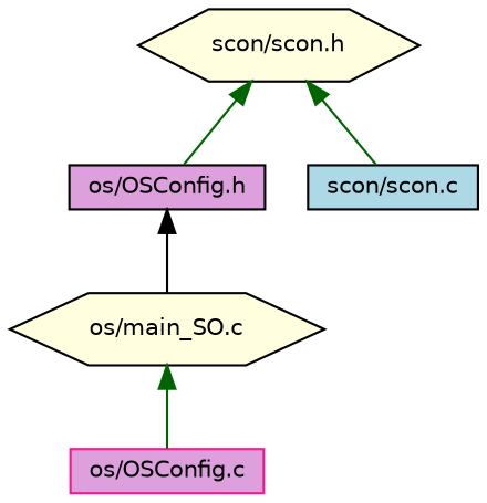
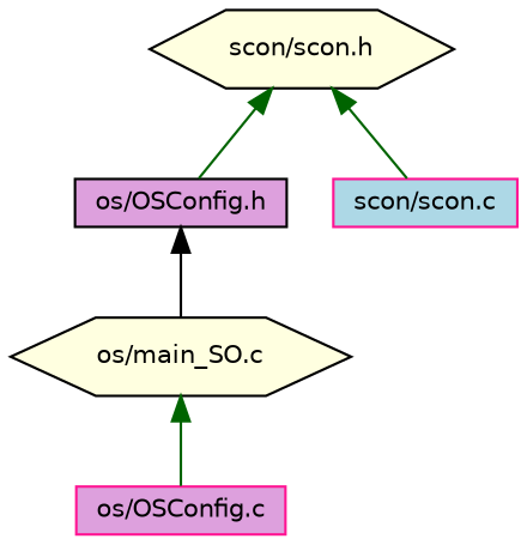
  digraph {
    node [color=black fillcolor=lightyellow fontname=Helvetica fontsize=10 shape=box style=filled]
    edge [color=darkgreen dir=back fontname=Helvetica fontsize=10 labelfontname=Helvetica labelfontsize=10 style=solid]
    n1 [fontcolor=black height=0.2 label="scon/scon.h" shape=hexagon width=0.4]
    n2 [fillcolor=plum height=0.2 label="os/OSConfig.h" width=0.4]
-   n3 [fillcolor=lightblue height=0.2 label="scon/scon.c" width=0.4]
+   n3 [color=deeppink fillcolor=lightblue height=0.2 label="scon/scon.c" width=0.4]
    n4 [height=0.2 label="os/main_SO.c" shape=hexagon width=0.4]
    n5 [color=deeppink fillcolor=plum height=0.2 label="os/OSConfig.c" width=0.4]
    n1 -> n2
    n1 -> n3
    n2 -> n4 [color=black]
    n4 -> n5
  }
